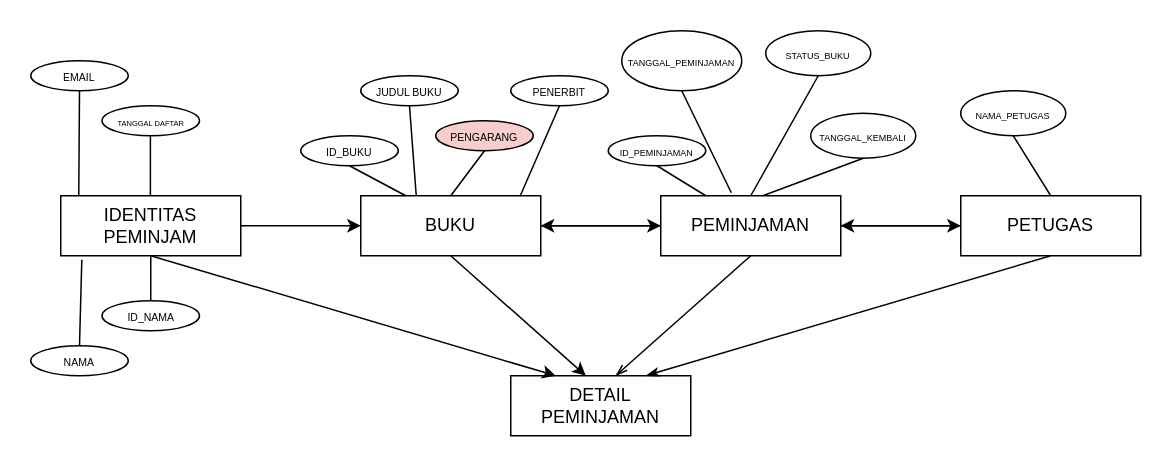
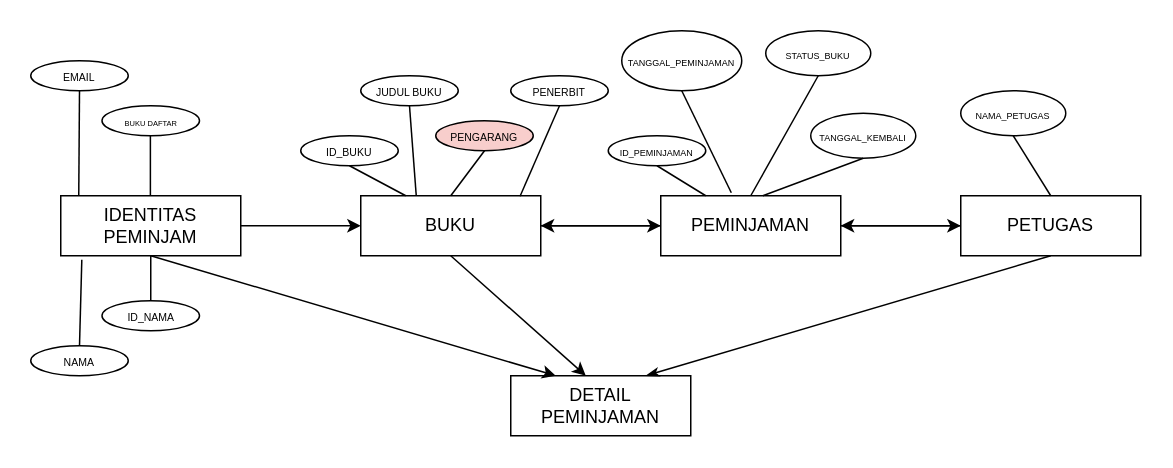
  <mxCell id="0" />
  <mxCell id="1" parent="0" />
  <mxCell id="2" value="" style="edgeStyle=orthogonalEdgeStyle;rounded=0;orthogonalLoop=1;jettySize=auto;html=1;" edge="1" parent="1" source="3" target="5"><mxGeometry relative="1" as="geometry" /></mxCell>
  <mxCell id="3" value="IDENTITAS PEMINJAM" style="rounded=0;whiteSpace=wrap;html=1;" vertex="1" parent="1"><mxGeometry x="40" y="130" width="120" height="40" as="geometry" /></mxCell>
  <mxCell id="4" value="" style="edgeStyle=orthogonalEdgeStyle;rounded=0;orthogonalLoop=1;jettySize=auto;html=1;" edge="1" parent="1" source="5" target="8"><mxGeometry relative="1" as="geometry" /></mxCell>
  <mxCell id="5" value="BUKU" style="rounded=0;whiteSpace=wrap;html=1;" vertex="1" parent="1"><mxGeometry x="240" y="130" width="120" height="40" as="geometry" /></mxCell>
  <mxCell id="6" value="" style="edgeStyle=orthogonalEdgeStyle;rounded=0;orthogonalLoop=1;jettySize=auto;html=1;" edge="1" parent="1" source="8" target="10"><mxGeometry relative="1" as="geometry" /></mxCell>
  <mxCell id="7" value="" style="edgeStyle=orthogonalEdgeStyle;rounded=0;orthogonalLoop=1;jettySize=auto;html=1;" edge="1" parent="1" source="8" target="5"><mxGeometry relative="1" as="geometry" /></mxCell>
  <mxCell id="8" value="PEMINJAMAN" style="rounded=0;whiteSpace=wrap;html=1;" vertex="1" parent="1"><mxGeometry x="440" y="130" width="120" height="40" as="geometry" /></mxCell>
  <mxCell id="9" value="" style="edgeStyle=orthogonalEdgeStyle;rounded=0;orthogonalLoop=1;jettySize=auto;html=1;" edge="1" parent="1" source="10" target="8"><mxGeometry relative="1" as="geometry" /></mxCell>
  <mxCell id="10" value="PETUGAS" style="rounded=0;whiteSpace=wrap;html=1;" vertex="1" parent="1"><mxGeometry x="640" y="130" width="120" height="40" as="geometry" /></mxCell>
  <mxCell id="11" value="DETAIL PEMINJAMAN" style="rounded=0;whiteSpace=wrap;html=1;" vertex="1" parent="1"><mxGeometry x="340" y="250" width="120" height="40" as="geometry" /></mxCell>
  <mxCell id="12" value="" style="endArrow=none;html=1;rounded=0;exitX=0.5;exitY=0;exitDx=0;exitDy=0;" edge="1" parent="1" source="13"><mxGeometry width="50" height="50" relative="1" as="geometry"><mxPoint x="230" y="180" as="sourcePoint" /><mxPoint x="100" y="210" as="targetPoint" /><Array as="points"><mxPoint x="100" y="210" /><mxPoint x="100" y="170" /></Array></mxGeometry></mxCell>
  <mxCell id="13" value="&lt;span style=&quot;font-size: 7px;&quot;&gt;ID_NAMA&lt;/span&gt;" style="ellipse;whiteSpace=wrap;html=1;" vertex="1" parent="1"><mxGeometry x="67.5" y="200" width="65" height="20" as="geometry" /></mxCell>
  <mxCell id="14" value="" style="endArrow=none;html=1;rounded=0;exitX=0.5;exitY=0;exitDx=0;exitDy=0;entryX=0.117;entryY=1.068;entryDx=0;entryDy=0;entryPerimeter=0;" edge="1" parent="1" source="15" target="3"><mxGeometry width="50" height="50" relative="1" as="geometry"><mxPoint x="40" y="170" as="sourcePoint" /><mxPoint x="40" y="250" as="targetPoint" /><Array as="points" /></mxGeometry></mxCell>
  <mxCell id="15" value="&lt;span style=&quot;font-size: 7px;&quot;&gt;NAMA&lt;/span&gt;" style="ellipse;whiteSpace=wrap;html=1;" vertex="1" parent="1"><mxGeometry x="20" y="230" width="65" height="20" as="geometry" /></mxCell>
- <mxCell id="16" value="&lt;font style=&quot;font-size: 5px;&quot;&gt;TANGGAL DAFTAR&lt;/font&gt;" style="ellipse;whiteSpace=wrap;html=1;" vertex="1" parent="1"><mxGeometry x="67.5" y="70" width="65" height="20" as="geometry" /></mxCell>
+ <mxCell id="16" value="&lt;font style=&quot;font-size: 5px;&quot;&gt;BUKU DAFTAR&lt;/font&gt;" style="ellipse;whiteSpace=wrap;html=1;" vertex="1" parent="1"><mxGeometry x="67.5" y="70" width="65" height="20" as="geometry" /></mxCell>
  <mxCell id="17" value="" style="endArrow=none;html=1;rounded=0;exitX=0.5;exitY=0;exitDx=0;exitDy=0;" edge="1" parent="1"><mxGeometry width="50" height="50" relative="1" as="geometry"><mxPoint x="99.76" y="120" as="sourcePoint" /><mxPoint x="99.76" y="130" as="targetPoint" /><Array as="points"><mxPoint x="99.76" y="130" /><mxPoint x="99.76" y="90" /></Array></mxGeometry></mxCell>
  <mxCell id="18" value="&lt;span style=&quot;font-size: 7px;&quot;&gt;EMAIL&lt;/span&gt;" style="ellipse;whiteSpace=wrap;html=1;" vertex="1" parent="1"><mxGeometry x="20" y="40" width="65" height="20" as="geometry" /></mxCell>
  <mxCell id="19" value="" style="endArrow=none;html=1;rounded=0;exitX=0.5;exitY=0;exitDx=0;exitDy=0;entryX=0.5;entryY=1;entryDx=0;entryDy=0;" edge="1" parent="1" target="18"><mxGeometry width="50" height="50" relative="1" as="geometry"><mxPoint x="52" y="130" as="sourcePoint" /><mxPoint x="53" y="73" as="targetPoint" /><Array as="points" /></mxGeometry></mxCell>
  <mxCell id="20" value="" style="endArrow=none;html=1;rounded=0;entryX=0.5;entryY=1;entryDx=0;entryDy=0;exitX=0.417;exitY=0;exitDx=0;exitDy=0;startArrow=classic;startFill=1;exitPerimeter=0;" edge="1" parent="1" source="11" target="5"><mxGeometry width="50" height="50" relative="1" as="geometry"><mxPoint x="220" y="250" as="sourcePoint" /><mxPoint x="270" y="200" as="targetPoint" /></mxGeometry></mxCell>
  <mxCell id="21" value="" style="endArrow=none;html=1;rounded=0;entryX=0.5;entryY=1;entryDx=0;entryDy=0;exitX=0.25;exitY=0;exitDx=0;exitDy=0;startArrow=classic;startFill=1;" edge="1" parent="1" source="11" target="3"><mxGeometry width="50" height="50" relative="1" as="geometry"><mxPoint x="220" y="250" as="sourcePoint" /><mxPoint x="270" y="200" as="targetPoint" /></mxGeometry></mxCell>
- <mxCell id="22" value="" style="endArrow=none;html=1;rounded=0;entryX=0.5;entryY=1;entryDx=0;entryDy=0;exitX=0.583;exitY=0;exitDx=0;exitDy=0;startArrow=openThin;startFill=0;exitPerimeter=0;" edge="1" parent="1" source="11" target="8"><mxGeometry width="50" height="50" relative="1" as="geometry"><mxPoint x="410" y="260" as="sourcePoint" /><mxPoint x="310" y="180" as="targetPoint" /></mxGeometry></mxCell>
  <mxCell id="23" value="" style="endArrow=none;html=1;rounded=0;entryX=0.5;entryY=1;entryDx=0;entryDy=0;exitX=0.75;exitY=0;exitDx=0;exitDy=0;startArrow=classicThin;startFill=1;" edge="1" parent="1" source="11" target="10"><mxGeometry width="50" height="50" relative="1" as="geometry"><mxPoint x="410" y="260" as="sourcePoint" /><mxPoint x="510" y="180" as="targetPoint" /></mxGeometry></mxCell>
  <mxCell id="24" value="&lt;span style=&quot;font-size: 7px;&quot;&gt;ID_BUKU&lt;/span&gt;" style="ellipse;whiteSpace=wrap;html=1;" vertex="1" parent="1"><mxGeometry x="200" y="90" width="65" height="20" as="geometry" /></mxCell>
  <mxCell id="25" value="" style="endArrow=none;html=1;rounded=0;entryX=0.5;entryY=1;entryDx=0;entryDy=0;exitX=0.25;exitY=0;exitDx=0;exitDy=0;" edge="1" parent="1" source="5" target="24"><mxGeometry width="50" height="50" relative="1" as="geometry"><mxPoint x="410" y="260" as="sourcePoint" /><mxPoint x="310" y="180" as="targetPoint" /></mxGeometry></mxCell>
  <mxCell id="26" value="&lt;span style=&quot;font-size: 7px;&quot;&gt;JUDUL BUKU&lt;/span&gt;" style="ellipse;whiteSpace=wrap;html=1;" vertex="1" parent="1"><mxGeometry x="240" y="50" width="65" height="20" as="geometry" /></mxCell>
  <mxCell id="27" value="" style="endArrow=none;html=1;rounded=0;entryX=0.5;entryY=1;entryDx=0;entryDy=0;" edge="1" parent="1" target="26"><mxGeometry width="50" height="50" relative="1" as="geometry"><mxPoint x="277" y="130" as="sourcePoint" /><mxPoint x="243" y="120" as="targetPoint" /></mxGeometry></mxCell>
  <mxCell id="28" value="&lt;span style=&quot;font-size: 7px;&quot;&gt;PENGARANG&lt;/span&gt;" style="ellipse;whiteSpace=wrap;html=1;fillColor=#f8cecc;" vertex="1" parent="1"><mxGeometry x="290" y="80" width="65" height="20" as="geometry" /></mxCell>
  <mxCell id="29" value="" style="endArrow=none;html=1;rounded=0;entryX=0.5;entryY=1;entryDx=0;entryDy=0;" edge="1" parent="1" target="28"><mxGeometry width="50" height="50" relative="1" as="geometry"><mxPoint x="300" y="130" as="sourcePoint" /><mxPoint x="283" y="80" as="targetPoint" /></mxGeometry></mxCell>
  <mxCell id="30" value="&lt;span style=&quot;font-size: 7px;&quot;&gt;PENERBIT&lt;/span&gt;" style="ellipse;whiteSpace=wrap;html=1;" vertex="1" parent="1"><mxGeometry x="340" y="50" width="65" height="20" as="geometry" /></mxCell>
  <mxCell id="31" value="" style="endArrow=none;html=1;rounded=0;entryX=0.5;entryY=1;entryDx=0;entryDy=0;exitX=0.885;exitY=0.008;exitDx=0;exitDy=0;exitPerimeter=0;" edge="1" parent="1" source="5" target="30"><mxGeometry width="50" height="50" relative="1" as="geometry"><mxPoint x="310" y="140" as="sourcePoint" /><mxPoint x="333" y="110" as="targetPoint" /></mxGeometry></mxCell>
  <mxCell id="32" value="&lt;font style=&quot;font-size: 6px;&quot;&gt;ID_PEMINJAMAN&lt;/font&gt;" style="ellipse;whiteSpace=wrap;html=1;" vertex="1" parent="1"><mxGeometry x="405" y="90" width="65" height="20" as="geometry" /></mxCell>
  <mxCell id="33" value="" style="endArrow=none;html=1;rounded=0;entryX=0.5;entryY=1;entryDx=0;entryDy=0;exitX=0.25;exitY=0;exitDx=0;exitDy=0;" edge="1" parent="1" source="8" target="32"><mxGeometry width="50" height="50" relative="1" as="geometry"><mxPoint x="356" y="140" as="sourcePoint" /><mxPoint x="383" y="80" as="targetPoint" /></mxGeometry></mxCell>
  <mxCell id="34" value="&lt;font style=&quot;font-size: 6px;&quot;&gt;TANGGAL_PEMINJAMAN&lt;/font&gt;" style="ellipse;whiteSpace=wrap;html=1;" vertex="1" parent="1"><mxGeometry x="414" y="20" width="80" height="40" as="geometry" /></mxCell>
  <mxCell id="35" value="" style="endArrow=none;html=1;rounded=0;entryX=0.5;entryY=1;entryDx=0;entryDy=0;exitX=0.392;exitY=-0.05;exitDx=0;exitDy=0;exitPerimeter=0;" edge="1" parent="1" source="8" target="34"><mxGeometry width="50" height="50" relative="1" as="geometry"><mxPoint x="480" y="140" as="sourcePoint" /><mxPoint x="448" y="120" as="targetPoint" /></mxGeometry></mxCell>
  <mxCell id="36" value="&lt;font style=&quot;font-size: 6px;&quot;&gt;TANGGAL_KEMBALI&lt;/font&gt;" style="ellipse;whiteSpace=wrap;html=1;" vertex="1" parent="1"><mxGeometry x="540" y="75" width="70" height="30" as="geometry" /></mxCell>
  <mxCell id="37" value="" style="endArrow=none;html=1;rounded=0;entryX=0.5;entryY=1;entryDx=0;entryDy=0;exitX=0.567;exitY=0;exitDx=0;exitDy=0;exitPerimeter=0;" edge="1" parent="1" source="8" target="36"><mxGeometry width="50" height="50" relative="1" as="geometry"><mxPoint x="480" y="140" as="sourcePoint" /><mxPoint x="448" y="120" as="targetPoint" /></mxGeometry></mxCell>
  <mxCell id="38" value="&lt;font style=&quot;font-size: 6px;&quot;&gt;STATUS_BUKU&lt;/font&gt;" style="ellipse;whiteSpace=wrap;html=1;" vertex="1" parent="1"><mxGeometry x="510" y="20" width="70" height="30" as="geometry" /></mxCell>
  <mxCell id="39" value="" style="endArrow=none;html=1;rounded=0;entryX=0.5;entryY=1;entryDx=0;entryDy=0;exitX=0.5;exitY=0;exitDx=0;exitDy=0;" edge="1" parent="1" source="8" target="38"><mxGeometry width="50" height="50" relative="1" as="geometry"><mxPoint x="518" y="140" as="sourcePoint" /><mxPoint x="585" y="115" as="targetPoint" /></mxGeometry></mxCell>
  <mxCell id="40" value="&lt;font style=&quot;font-size: 6px;&quot;&gt;NAMA_PETUGAS&lt;/font&gt;" style="ellipse;whiteSpace=wrap;html=1;" vertex="1" parent="1"><mxGeometry x="640" y="60" width="70" height="30" as="geometry" /></mxCell>
  <mxCell id="41" value="" style="endArrow=none;html=1;rounded=0;entryX=0.5;entryY=0;entryDx=0;entryDy=0;exitX=0.5;exitY=1;exitDx=0;exitDy=0;" edge="1" parent="1" source="40" target="10"><mxGeometry width="50" height="50" relative="1" as="geometry"><mxPoint x="754.58" y="234" as="sourcePoint" /><mxPoint x="754.58" y="170" as="targetPoint" /></mxGeometry></mxCell>
